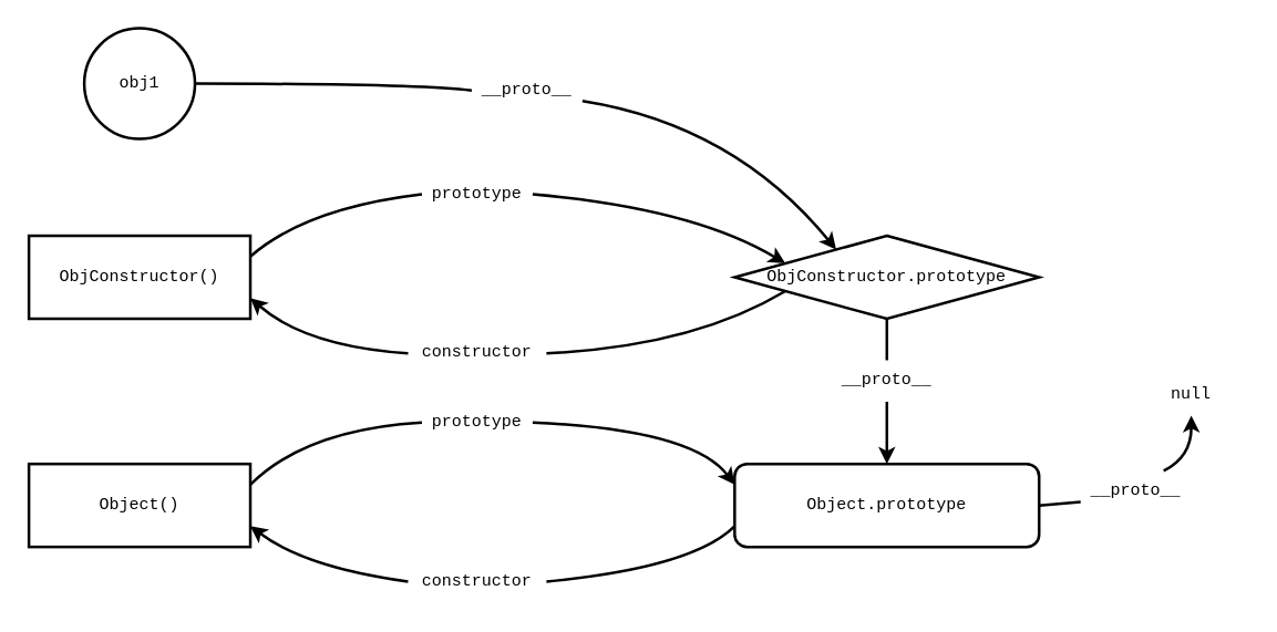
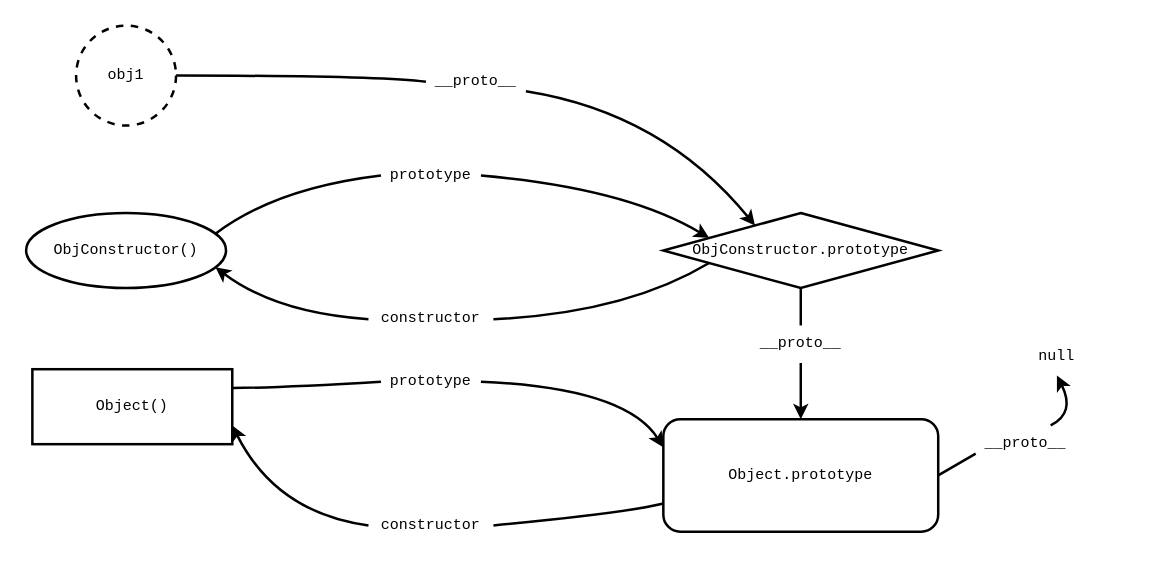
  <mxCell id="0" />
  <mxCell id="1" parent="0" />
- <mxCell id="2" value="obj1" style="ellipse;whiteSpace=wrap;html=1;aspect=fixed;strokeWidth=2;fontFamily=Courier New;" parent="1" vertex="1"><mxGeometry x="60" y="20" width="80" height="80" as="geometry" /></mxCell>
+ <mxCell id="2" value="obj1" style="ellipse;whiteSpace=wrap;html=1;aspect=fixed;strokeWidth=2;fontFamily=Courier New;dashed=1;" parent="1" vertex="1"><mxGeometry x="60" y="20" width="80" height="80" as="geometry" /></mxCell>
  <mxCell id="3" value="ObjConstructor.prototype" style="rhombus;whiteSpace=wrap;html=1;strokeWidth=2;fontFamily=Courier New;" parent="1" vertex="1"><mxGeometry x="530" y="170" width="220" height="60" as="geometry" /></mxCell>
- <mxCell id="4" value="ObjConstructor()" style="rounded=0;whiteSpace=wrap;html=1;strokeWidth=2;fontFamily=Courier New;" parent="1" vertex="1"><mxGeometry x="20" y="170" width="160" height="60" as="geometry" /></mxCell>
+ <mxCell id="4" value="ObjConstructor()" style="ellipse;whiteSpace=wrap;html=1;strokeWidth=2;fontFamily=Courier New;" parent="1" vertex="1"><mxGeometry x="20" y="170" width="160" height="60" as="geometry" /></mxCell>
  <mxCell id="5" value="" style="curved=1;endArrow=classic;html=1;rounded=0;exitX=1;exitY=0.75;exitDx=0;exitDy=0;entryX=0.25;entryY=0;entryDx=0;entryDy=0;startArrow=none;strokeWidth=2;fontFamily=Courier New;" parent="1" source="6" target="3" edge="1"><mxGeometry width="50" height="50" relative="1" as="geometry"><mxPoint x="360" y="280" as="sourcePoint" /><mxPoint x="410" y="230" as="targetPoint" /><Array as="points"><mxPoint x="530" y="90" /></Array></mxGeometry></mxCell>
  <mxCell id="6" value="__proto__" style="text;html=1;strokeColor=none;fillColor=none;align=center;verticalAlign=middle;whiteSpace=wrap;rounded=0;strokeWidth=2;fontFamily=Courier New;" parent="1" vertex="1"><mxGeometry x="340" y="50" width="80" height="30" as="geometry" /></mxCell>
  <mxCell id="7" value="" style="curved=1;endArrow=none;html=1;rounded=0;exitX=1;exitY=0.5;exitDx=0;exitDy=0;entryX=0;entryY=0.5;entryDx=0;entryDy=0;strokeWidth=2;fontFamily=Courier New;" parent="1" source="2" target="6" edge="1"><mxGeometry width="50" height="50" relative="1" as="geometry"><mxPoint x="100" y="60" as="sourcePoint" /><mxPoint x="620" y="125" as="targetPoint" /><Array as="points"><mxPoint x="300" y="60" /></Array></mxGeometry></mxCell>
  <mxCell id="8" value="" style="curved=1;endArrow=classic;html=1;rounded=0;exitX=1;exitY=0.5;exitDx=0;exitDy=0;entryX=0;entryY=0.25;entryDx=0;entryDy=0;startArrow=none;strokeWidth=2;fontFamily=Courier New;" parent="1" source="9" target="3" edge="1"><mxGeometry width="50" height="50" relative="1" as="geometry"><mxPoint x="360" y="280" as="sourcePoint" /><mxPoint x="410" y="230" as="targetPoint" /><Array as="points"><mxPoint x="500" y="150" /></Array></mxGeometry></mxCell>
  <mxCell id="9" value="prototype" style="text;html=1;strokeColor=none;fillColor=none;align=center;verticalAlign=middle;whiteSpace=wrap;rounded=0;strokeWidth=2;fontFamily=Courier New;" parent="1" vertex="1"><mxGeometry x="304" y="125" width="80" height="30" as="geometry" /></mxCell>
  <mxCell id="10" value="" style="curved=1;endArrow=none;html=1;rounded=0;exitX=1;exitY=0.25;exitDx=0;exitDy=0;entryX=0;entryY=0.5;entryDx=0;entryDy=0;strokeWidth=2;fontFamily=Courier New;" parent="1" source="4" target="9" edge="1"><mxGeometry width="50" height="50" relative="1" as="geometry"><mxPoint x="140" y="210" as="sourcePoint" /><mxPoint x="620" y="155" as="targetPoint" /><Array as="points"><mxPoint x="220" y="150" /></Array></mxGeometry></mxCell>
  <mxCell id="11" value="" style="curved=1;endArrow=classic;html=1;rounded=0;entryX=1;entryY=0.75;entryDx=0;entryDy=0;exitX=0;exitY=0.5;exitDx=0;exitDy=0;startArrow=none;strokeWidth=2;fontFamily=Courier New;" parent="1" source="12" target="4" edge="1"><mxGeometry width="50" height="50" relative="1" as="geometry"><mxPoint x="360" y="280" as="sourcePoint" /><mxPoint x="410" y="230" as="targetPoint" /><Array as="points"><mxPoint x="220" y="250" /></Array></mxGeometry></mxCell>
  <mxCell id="12" value="constructor" style="text;html=1;strokeColor=none;fillColor=none;align=center;verticalAlign=middle;whiteSpace=wrap;rounded=0;strokeWidth=2;fontFamily=Courier New;" parent="1" vertex="1"><mxGeometry x="294" y="240" width="100" height="30" as="geometry" /></mxCell>
  <mxCell id="13" value="" style="curved=1;endArrow=none;html=1;rounded=0;entryX=1;entryY=0.5;entryDx=0;entryDy=0;exitX=0;exitY=0.75;exitDx=0;exitDy=0;strokeWidth=2;fontFamily=Courier New;" parent="1" source="3" target="12" edge="1"><mxGeometry width="50" height="50" relative="1" as="geometry"><mxPoint x="650" y="170" as="sourcePoint" /><mxPoint x="140" y="225" as="targetPoint" /><Array as="points"><mxPoint x="500" y="250" /></Array></mxGeometry></mxCell>
- <mxCell id="14" value="Object.prototype" style="rounded=1;whiteSpace=wrap;html=1;strokeWidth=2;fontFamily=Courier New;" vertex="1" parent="1"><mxGeometry x="530" y="335" width="220" height="60" as="geometry" /></mxCell>
- <mxCell id="15" value="Object()" style="rounded=0;whiteSpace=wrap;html=1;strokeWidth=2;fontFamily=Courier New;" vertex="1" parent="1"><mxGeometry x="20" y="335" width="160" height="60" as="geometry" /></mxCell>
+ <mxCell id="14" value="Object.prototype" style="rounded=1;whiteSpace=wrap;html=1;strokeWidth=2;fontFamily=Courier New;" vertex="1" parent="1"><mxGeometry x="530" y="335" width="220" height="90" as="geometry" /></mxCell>
+ <mxCell id="15" value="Object()" style="rounded=0;whiteSpace=wrap;html=1;strokeWidth=2;fontFamily=Courier New;" vertex="1" parent="1"><mxGeometry x="25" y="295" width="160" height="60" as="geometry" /></mxCell>
  <mxCell id="16" value="" style="curved=1;endArrow=classic;html=1;rounded=0;exitX=1;exitY=0.5;exitDx=0;exitDy=0;entryX=0;entryY=0.25;entryDx=0;entryDy=0;startArrow=none;strokeWidth=2;fontFamily=Courier New;" edge="1" parent="1" source="17" target="14"><mxGeometry width="50" height="50" relative="1" as="geometry"><mxPoint x="360" y="445" as="sourcePoint" /><mxPoint x="410" y="395" as="targetPoint" /><Array as="points"><mxPoint x="500" y="310" /></Array></mxGeometry></mxCell>
  <mxCell id="17" value="prototype" style="text;html=1;strokeColor=none;fillColor=none;align=center;verticalAlign=middle;whiteSpace=wrap;rounded=0;strokeWidth=2;fontFamily=Courier New;" vertex="1" parent="1"><mxGeometry x="304" y="290" width="80" height="30" as="geometry" /></mxCell>
  <mxCell id="18" value="" style="curved=1;endArrow=none;html=1;rounded=0;exitX=1;exitY=0.25;exitDx=0;exitDy=0;entryX=0;entryY=0.5;entryDx=0;entryDy=0;strokeWidth=2;fontFamily=Courier New;" edge="1" parent="1" source="15" target="17"><mxGeometry width="50" height="50" relative="1" as="geometry"><mxPoint x="140" y="375" as="sourcePoint" /><mxPoint x="620" y="320" as="targetPoint" /><Array as="points"><mxPoint x="220" y="310" /></Array></mxGeometry></mxCell>
  <mxCell id="19" value="" style="curved=1;endArrow=classic;html=1;rounded=0;entryX=1;entryY=0.75;entryDx=0;entryDy=0;exitX=0;exitY=0.5;exitDx=0;exitDy=0;startArrow=none;strokeWidth=2;fontFamily=Courier New;" edge="1" parent="1" source="20" target="15"><mxGeometry width="50" height="50" relative="1" as="geometry"><mxPoint x="360" y="445" as="sourcePoint" /><mxPoint x="410" y="395" as="targetPoint" /><Array as="points"><mxPoint x="220" y="410" /></Array></mxGeometry></mxCell>
  <mxCell id="20" value="constructor" style="text;html=1;strokeColor=none;fillColor=none;align=center;verticalAlign=middle;whiteSpace=wrap;rounded=0;strokeWidth=2;fontFamily=Courier New;" vertex="1" parent="1"><mxGeometry x="294" y="405" width="100" height="30" as="geometry" /></mxCell>
  <mxCell id="21" value="" style="curved=1;endArrow=none;html=1;rounded=0;entryX=1;entryY=0.5;entryDx=0;entryDy=0;exitX=0;exitY=0.75;exitDx=0;exitDy=0;strokeWidth=2;fontFamily=Courier New;" edge="1" parent="1" source="14" target="20"><mxGeometry width="50" height="50" relative="1" as="geometry"><mxPoint x="650" y="335" as="sourcePoint" /><mxPoint x="140" y="390" as="targetPoint" /><Array as="points"><mxPoint x="500" y="410" /></Array></mxGeometry></mxCell>
  <mxCell id="22" value="" style="curved=1;endArrow=classic;html=1;rounded=0;exitX=0.5;exitY=1;exitDx=0;exitDy=0;entryX=0.5;entryY=0;entryDx=0;entryDy=0;startArrow=none;strokeWidth=2;fontFamily=Courier New;" edge="1" parent="1" source="23" target="14"><mxGeometry width="50" height="50" relative="1" as="geometry"><mxPoint x="580" y="275" as="sourcePoint" /><mxPoint x="726" y="320" as="targetPoint" /></mxGeometry></mxCell>
  <mxCell id="23" value="__proto__" style="text;html=1;strokeColor=none;fillColor=none;align=center;verticalAlign=middle;whiteSpace=wrap;rounded=0;strokeWidth=2;fontFamily=Courier New;" vertex="1" parent="1"><mxGeometry x="600" y="260" width="80" height="30" as="geometry" /></mxCell>
  <mxCell id="24" value="" style="curved=1;endArrow=none;html=1;rounded=0;exitX=0.5;exitY=1;exitDx=0;exitDy=0;entryX=0.5;entryY=0;entryDx=0;entryDy=0;startArrow=none;strokeWidth=2;fontFamily=Courier New;" edge="1" parent="1" source="3" target="23"><mxGeometry width="50" height="50" relative="1" as="geometry"><mxPoint x="640" y="230" as="sourcePoint" /><mxPoint x="640" y="335" as="targetPoint" /></mxGeometry></mxCell>
- <mxCell id="25" value="null" style="text;html=1;strokeColor=none;fillColor=none;align=center;verticalAlign=middle;whiteSpace=wrap;rounded=0;strokeWidth=2;fontFamily=Courier New;" vertex="1" parent="1"><mxGeometry x="820" y="270" width="80" height="30" as="geometry" /></mxCell>
+ <mxCell id="25" value="null" style="text;html=1;strokeColor=none;fillColor=none;align=center;verticalAlign=middle;whiteSpace=wrap;rounded=0;strokeWidth=2;fontFamily=Courier New;" vertex="1" parent="1"><mxGeometry x="805" y="270" width="80" height="30" as="geometry" /></mxCell>
  <mxCell id="26" value="" style="curved=1;endArrow=classic;html=1;rounded=0;exitX=0.75;exitY=0;exitDx=0;exitDy=0;entryX=0.5;entryY=1;entryDx=0;entryDy=0;startArrow=none;strokeWidth=2;fontFamily=Courier New;" edge="1" parent="1" source="27" target="25"><mxGeometry width="50" height="50" relative="1" as="geometry"><mxPoint x="394" y="315" as="sourcePoint" /><mxPoint x="540" y="360" as="targetPoint" /><Array as="points"><mxPoint x="860" y="330" /></Array></mxGeometry></mxCell>
  <mxCell id="27" value="__proto__" style="text;html=1;strokeColor=none;fillColor=none;align=center;verticalAlign=middle;whiteSpace=wrap;rounded=0;strokeWidth=2;fontFamily=Courier New;" vertex="1" parent="1"><mxGeometry x="780" y="340" width="80" height="30" as="geometry" /></mxCell>
  <mxCell id="28" value="" style="curved=1;endArrow=none;html=1;rounded=0;exitX=1;exitY=0.5;exitDx=0;exitDy=0;entryX=0;entryY=0.75;entryDx=0;entryDy=0;startArrow=none;strokeWidth=2;fontFamily=Courier New;" edge="1" parent="1" source="14" target="27"><mxGeometry width="50" height="50" relative="1" as="geometry"><mxPoint x="750" y="365" as="sourcePoint" /><mxPoint x="860" y="300" as="targetPoint" /><Array as="points" /></mxGeometry></mxCell>
